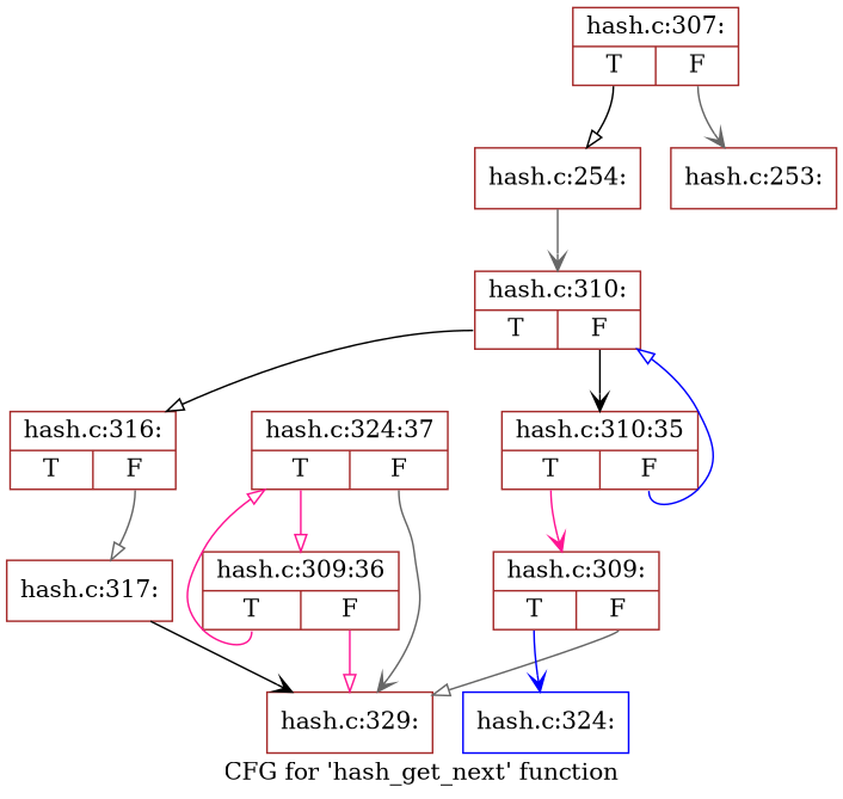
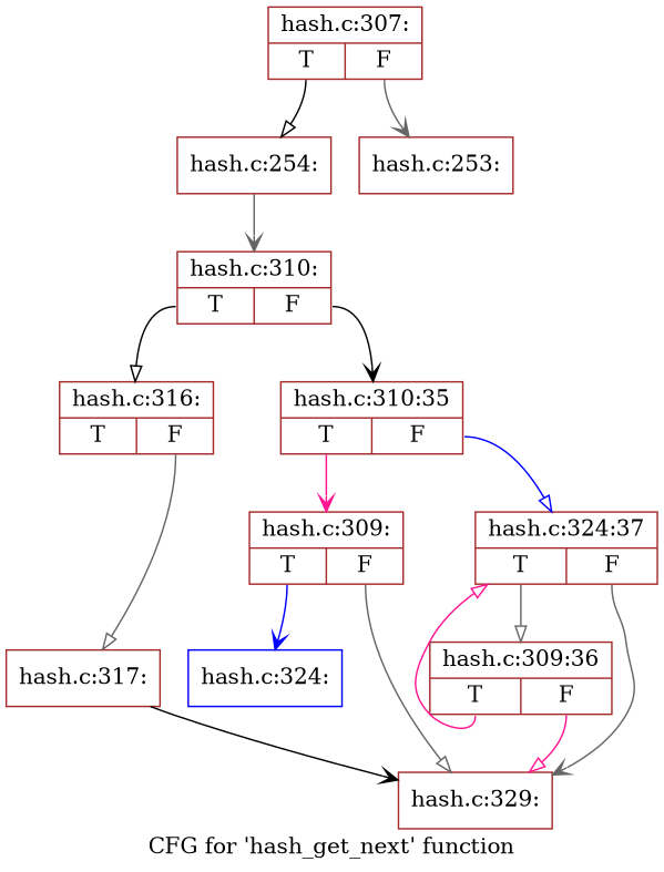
  digraph {
    label="CFG for 'hash_get_next' function"
    node [color=brown shape=record]
    edge [arrowhead=onormal color=gray40 tailport=s0]
    n1 [label="{hash.c:307:|{<s0>T|<s1>F}}"]
    n2 [label="{hash.c:254:}"]
    n3 [label="{hash.c:253:}"]
    n4 [label="{hash.c:310:|{<s0>T|<s1>F}}"]
    n5 [label="{hash.c:316:|{<s0>T|<s1>F}}"]
    n6 [label="{hash.c:310:35|{<s0>T|<s1>F}}"]
    n7 [label="{hash.c:317:}"]
    n8 [label="{hash.c:309:|{<s0>T|<s1>F}}"]
    n9 [label="{hash.c:329:}"]
    n10 [color=blue label="{hash.c:324:}"]
    n11 [label="{hash.c:324:37|{<s0>T|<s1>F}}"]
    n12 [label="{hash.c:309:36|{<s0>T|<s1>F}}"]
    n1 -> n2 [color=black]
    n1 -> n3 [arrowhead=vee tailport=s1]
    n2 -> n4 [arrowhead=vee]
    n4 -> n5 [color=black]
    n4 -> n6 [arrowhead=vee color=black tailport=s1]
    n5 -> n7 [tailport=s1]
-   n6 -> n4 [color=blue tailport=s1]
+   n6 -> n11 [color=blue tailport=s1]
    n6 -> n8 [arrowhead=vee color=deeppink]
    n7 -> n9 [arrowhead=vee color=black]
    n8 -> n9 [tailport=s1]
    n8 -> n10 [arrowhead=vee color=blue]
    n11 -> n9 [arrowhead=vee tailport=s1]
-   n11 -> n12 [color=deeppink]
+   n11 -> n12
    n12 -> n9 [color=deeppink tailport=s1]
    n12 -> n11 [color=deeppink]
  }
